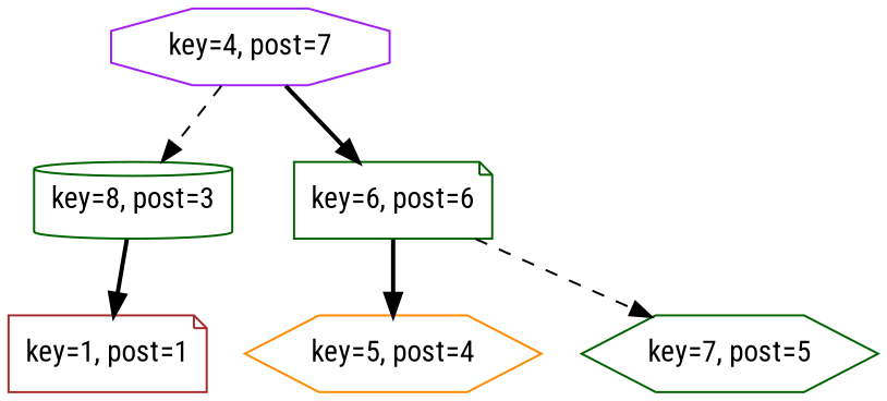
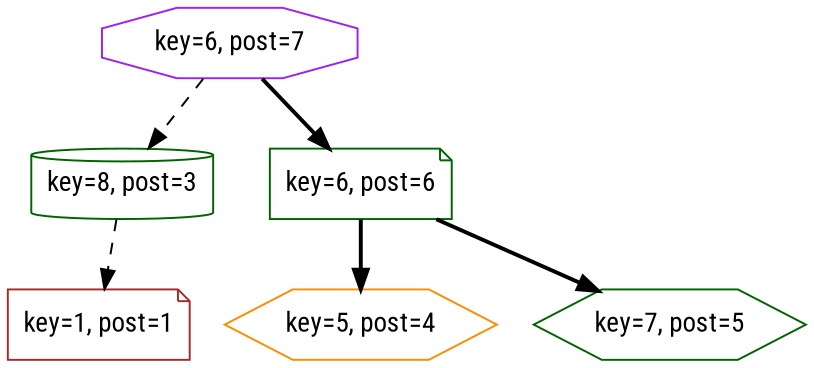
  digraph {
    fontname="Roboto Condensed"
    node [color=darkgreen fontname="Roboto Condensed" shape=note]
    edge [fontname="Roboto Condensed" style=bold]
-   n1 [color=purple label="key=4, post=7" shape=octagon]
+   n1 [color=purple label="key=6, post=7" shape=octagon]
    n2 [label="key=8, post=3" shape=cylinder]
    n3 [label="key=6, post=6"]
    n4 [color=brown label="key=1, post=1"]
    n5 [color=darkorange label="key=5, post=4" shape=hexagon]
    n6 [label="key=7, post=5" shape=hexagon]
    n1 -> n2 [style=dashed]
    n1 -> n3
-   n2 -> n4
+   n2 -> n4 [style=dashed]
    n3 -> n5
-   n3 -> n6 [style=dashed]
+   n3 -> n6
  }
